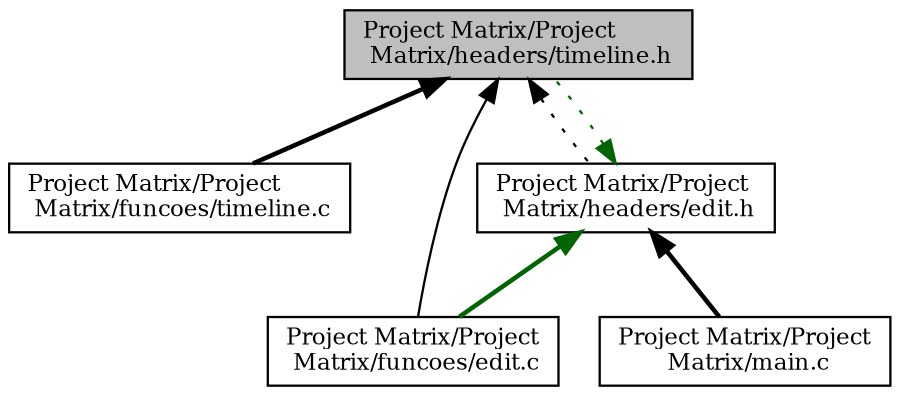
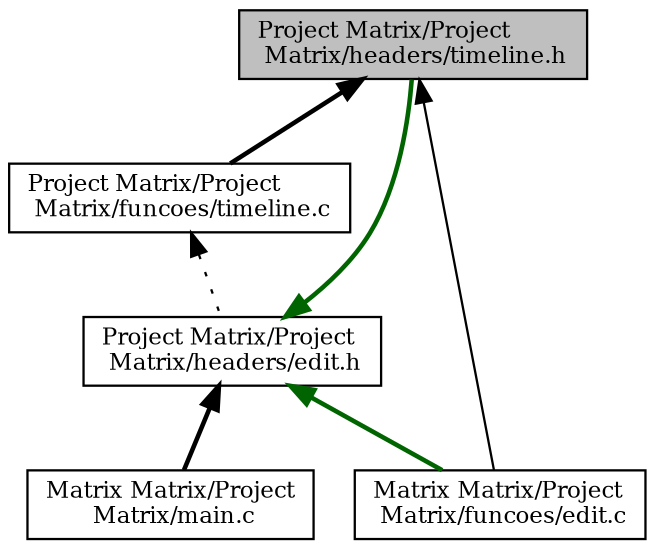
  digraph {
    fontname="DejaVu Serif"
    node [color=black fillcolor=white fontname="DejaVu Serif" fontsize=10 shape=record style=filled]
    edge [color=black dir=back fontname="DejaVu Serif" fontsize=10 labelfontname=Helvetica labelfontsize=10 style=bold]
    n1 [fillcolor=grey75 fontcolor=black height=0.2 label="Project Matrix/Project\l Matrix/headers/timeline.h" width=0.4]
    n2 [height=0.2 label="Project Matrix/Project\l Matrix/funcoes/timeline.c" width=0.4]
    n3 [height=0.2 label="Project Matrix/Project\l Matrix/headers/edit.h" width=0.4]
-   n4 [height=0.2 label="Project Matrix/Project\l Matrix/funcoes/edit.c" width=0.4]
-   n5 [height=0.2 label="Project Matrix/Project\l Matrix/main.c" width=0.4]
+   n4 [height=0.2 label="Matrix Matrix/Project\l Matrix/funcoes/edit.c" width=0.4]
+   n5 [height=0.2 label="Matrix Matrix/Project\l Matrix/main.c" width=0.4]
    n1 -> n2
-   n1 -> n3 [style=dotted]
+   n2 -> n3 [style=dotted]
    n1 -> n4 [style=solid]
-   n3 -> n1 [color=darkgreen style=dotted]
+   n3 -> n1 [color=darkgreen]
    n3 -> n4 [color=darkgreen]
    n3 -> n5
  }
